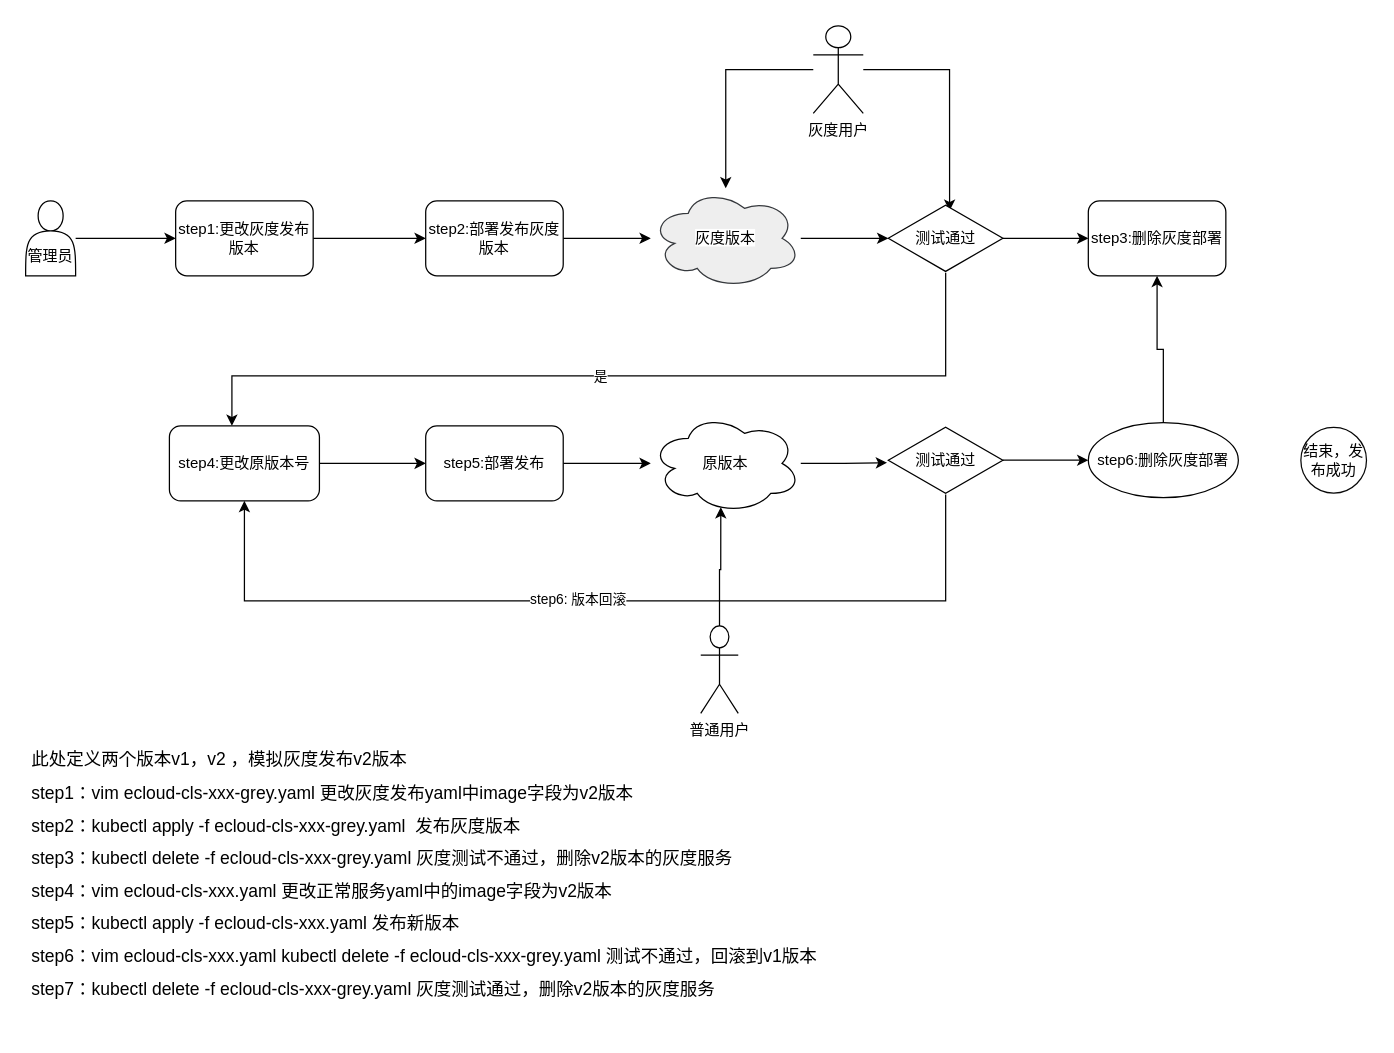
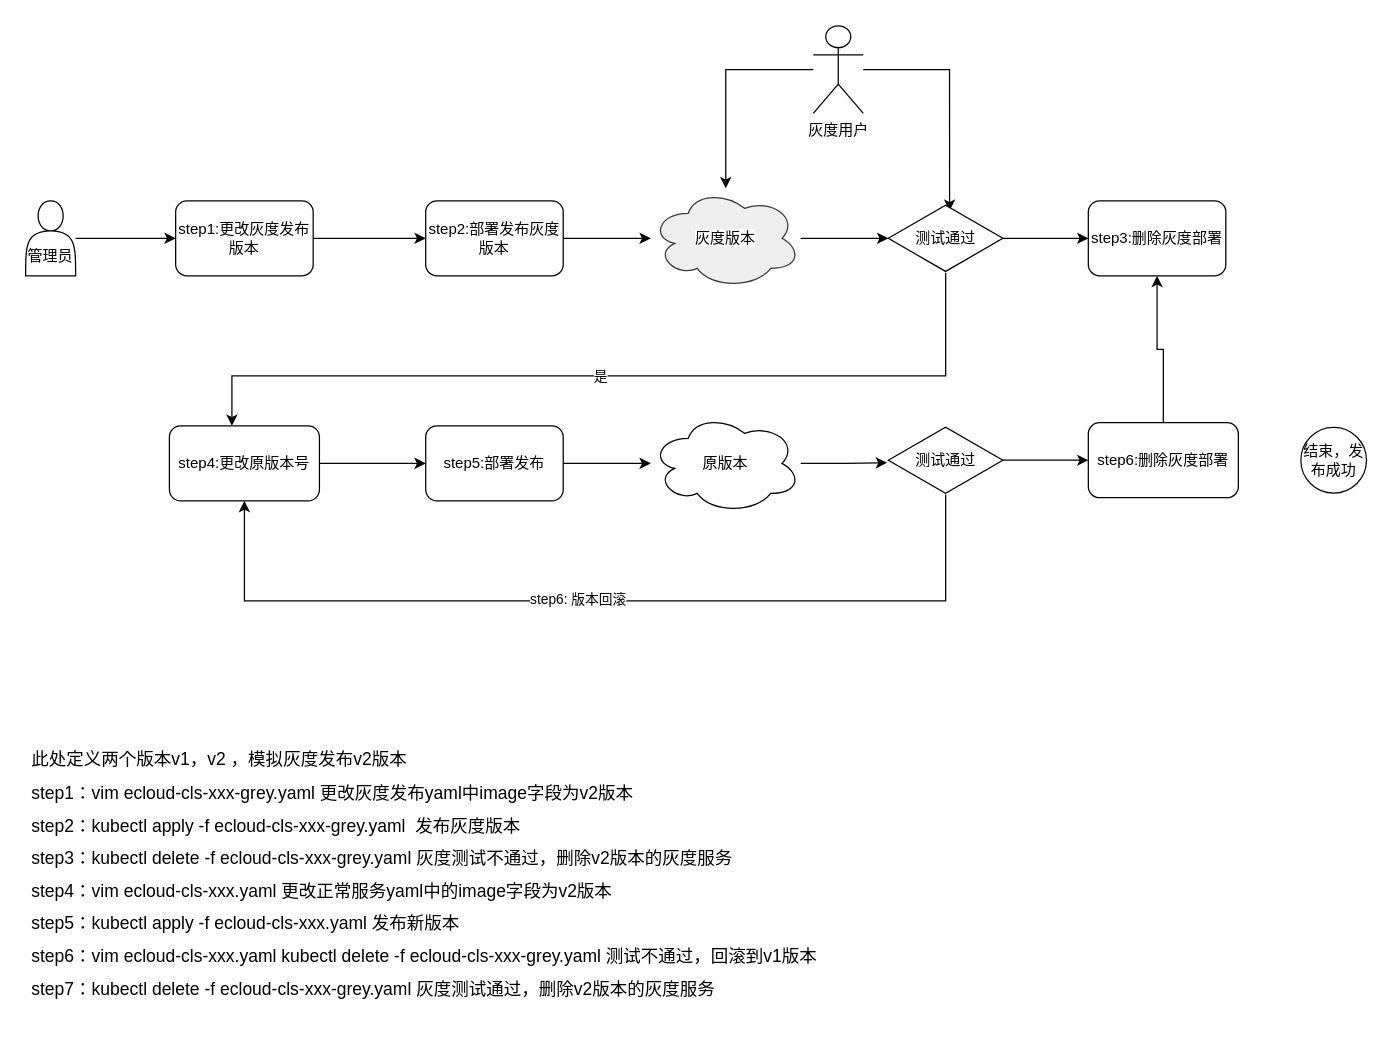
  <mxCell id="0" />
  <mxCell id="1" parent="0" />
  <mxCell id="2" style="edgeStyle=orthogonalEdgeStyle;rounded=0;orthogonalLoop=1;jettySize=auto;html=1;" edge="1" parent="1" source="3" target="5"><mxGeometry relative="1" as="geometry"><mxPoint x="170" y="190" as="targetPoint" /></mxGeometry></mxCell>
  <mxCell id="3" value="&lt;br&gt;&lt;br&gt;管理员" style="shape=actor;whiteSpace=wrap;html=1;" vertex="1" parent="1"><mxGeometry x="20" y="160" width="40" height="60" as="geometry" /></mxCell>
  <mxCell id="4" style="edgeStyle=orthogonalEdgeStyle;rounded=0;orthogonalLoop=1;jettySize=auto;html=1;" edge="1" parent="1" source="5" target="7"><mxGeometry relative="1" as="geometry"><mxPoint x="340" y="190" as="targetPoint" /></mxGeometry></mxCell>
  <mxCell id="5" value="step1:更改灰度发布版本" style="rounded=1;whiteSpace=wrap;html=1;" vertex="1" parent="1"><mxGeometry x="140" y="160" width="110" height="60" as="geometry" /></mxCell>
  <mxCell id="6" style="edgeStyle=orthogonalEdgeStyle;rounded=0;orthogonalLoop=1;jettySize=auto;html=1;" edge="1" parent="1" source="7" target="9"><mxGeometry relative="1" as="geometry"><mxPoint x="570" y="190" as="targetPoint" /></mxGeometry></mxCell>
  <mxCell id="7" value="step2:部署发布灰度版本" style="rounded=1;whiteSpace=wrap;html=1;" vertex="1" parent="1"><mxGeometry x="340" y="160" width="110" height="60" as="geometry" /></mxCell>
  <mxCell id="8" style="edgeStyle=orthogonalEdgeStyle;rounded=0;orthogonalLoop=1;jettySize=auto;html=1;" edge="1" parent="1" source="9" target="16"><mxGeometry relative="1" as="geometry"><mxPoint x="740" y="190" as="targetPoint" /></mxGeometry></mxCell>
  <mxCell id="9" value="&lt;span style=&quot;background-color: rgb(255 , 255 , 255)&quot;&gt;灰度版本&lt;/span&gt;" style="ellipse;shape=cloud;whiteSpace=wrap;html=1;strokeColor=#36393d;fillColor=#eeeeee;" vertex="1" parent="1"><mxGeometry x="520" y="150" width="120" height="80" as="geometry" /></mxCell>
  <mxCell id="10" value="" style="edgeStyle=orthogonalEdgeStyle;rounded=0;orthogonalLoop=1;jettySize=auto;html=1;" edge="1" parent="1" source="12" target="9"><mxGeometry relative="1" as="geometry" /></mxCell>
  <mxCell id="11" style="edgeStyle=orthogonalEdgeStyle;rounded=0;orthogonalLoop=1;jettySize=auto;html=1;entryX=0.535;entryY=0.1;entryDx=0;entryDy=0;entryPerimeter=0;" edge="1" parent="1" source="12" target="16"><mxGeometry relative="1" as="geometry" /></mxCell>
  <mxCell id="12" value="灰度用户" style="shape=umlActor;verticalLabelPosition=bottom;verticalAlign=top;html=1;" vertex="1" parent="1"><mxGeometry x="650" y="20" width="40" height="70" as="geometry" /></mxCell>
  <mxCell id="13" style="edgeStyle=orthogonalEdgeStyle;rounded=0;orthogonalLoop=1;jettySize=auto;html=1;" edge="1" parent="1" source="16" target="18"><mxGeometry relative="1" as="geometry"><Array as="points"><mxPoint x="756" y="300" /><mxPoint x="185" y="300" /></Array></mxGeometry></mxCell>
  <mxCell id="14" value="是" style="edgeLabel;html=1;align=center;verticalAlign=middle;resizable=0;points=[];" vertex="1" connectable="0" parent="13"><mxGeometry x="-0.185" y="5" relative="1" as="geometry"><mxPoint x="-76" y="-5" as="offset" /></mxGeometry></mxCell>
  <mxCell id="15" style="edgeStyle=orthogonalEdgeStyle;rounded=0;orthogonalLoop=1;jettySize=auto;html=1;" edge="1" parent="1" source="16" target="30"><mxGeometry relative="1" as="geometry" /></mxCell>
  <mxCell id="16" value="测试通过" style="html=1;whiteSpace=wrap;aspect=fixed;shape=isoRectangle;" vertex="1" parent="1"><mxGeometry x="710" y="162.5" width="91.67" height="55" as="geometry" /></mxCell>
  <mxCell id="17" style="edgeStyle=orthogonalEdgeStyle;rounded=0;orthogonalLoop=1;jettySize=auto;html=1;" edge="1" parent="1" source="18" target="20"><mxGeometry relative="1" as="geometry"><mxPoint x="340" y="370" as="targetPoint" /></mxGeometry></mxCell>
  <mxCell id="18" value="step4:更改原版本号" style="rounded=1;whiteSpace=wrap;html=1;" vertex="1" parent="1"><mxGeometry x="135" y="340" width="120" height="60" as="geometry" /></mxCell>
  <mxCell id="19" value="" style="edgeStyle=orthogonalEdgeStyle;rounded=0;orthogonalLoop=1;jettySize=auto;html=1;" edge="1" parent="1" source="20" target="22"><mxGeometry relative="1" as="geometry"><mxPoint x="550" y="370" as="targetPoint" /></mxGeometry></mxCell>
  <mxCell id="20" value="step5:部署发布" style="rounded=1;whiteSpace=wrap;html=1;" vertex="1" parent="1"><mxGeometry x="340" y="340" width="110" height="60" as="geometry" /></mxCell>
  <mxCell id="21" style="edgeStyle=orthogonalEdgeStyle;rounded=0;orthogonalLoop=1;jettySize=auto;html=1;entryX=-0.011;entryY=0.536;entryDx=0;entryDy=0;entryPerimeter=0;" edge="1" parent="1" source="22" target="26"><mxGeometry relative="1" as="geometry"><mxPoint x="840" y="370" as="targetPoint" /></mxGeometry></mxCell>
  <mxCell id="22" value="原版本" style="ellipse;shape=cloud;whiteSpace=wrap;html=1;" vertex="1" parent="1"><mxGeometry x="520" y="330" width="120" height="80" as="geometry" /></mxCell>
  <mxCell id="23" style="edgeStyle=orthogonalEdgeStyle;rounded=0;orthogonalLoop=1;jettySize=auto;html=1;entryX=0.5;entryY=1;entryDx=0;entryDy=0;" edge="1" parent="1" source="26" target="18"><mxGeometry relative="1" as="geometry"><Array as="points"><mxPoint x="756" y="480" /><mxPoint x="195" y="480" /></Array></mxGeometry></mxCell>
  <mxCell id="24" value="step6:&amp;nbsp;版本回滚" style="edgeLabel;html=1;align=center;verticalAlign=middle;resizable=0;points=[];" vertex="1" connectable="0" parent="23"><mxGeometry x="0.043" y="-2" relative="1" as="geometry"><mxPoint as="offset" /></mxGeometry></mxCell>
  <mxCell id="25" style="edgeStyle=orthogonalEdgeStyle;rounded=0;orthogonalLoop=1;jettySize=auto;html=1;entryX=0;entryY=0.5;entryDx=0;entryDy=0;" edge="1" parent="1" source="26" target="33"><mxGeometry relative="1" as="geometry" /></mxCell>
  <mxCell id="26" value="测试通过" style="html=1;whiteSpace=wrap;aspect=fixed;shape=isoRectangle;" vertex="1" parent="1"><mxGeometry x="710" y="340" width="91.67" height="55" as="geometry" /></mxCell>
  <mxCell id="27" value="结束，发布成功" style="ellipse;whiteSpace=wrap;html=1;aspect=fixed;strokeColor=#080808;" vertex="1" parent="1"><mxGeometry x="1040" y="341.25" width="52.5" height="52.5" as="geometry" /></mxCell>
- <mxCell id="28" style="edgeStyle=orthogonalEdgeStyle;rounded=0;orthogonalLoop=1;jettySize=auto;html=1;exitX=0.5;exitY=0;exitDx=0;exitDy=0;exitPerimeter=0;entryX=0.467;entryY=0.938;entryDx=0;entryDy=0;entryPerimeter=0;" edge="1" parent="1" source="29" target="22"><mxGeometry relative="1" as="geometry" /></mxCell>
- <mxCell id="29" value="普通用户" style="shape=umlActor;verticalLabelPosition=bottom;verticalAlign=top;html=1;" vertex="1" parent="1"><mxGeometry x="560" y="500" width="30" height="70" as="geometry" /></mxCell>
  <mxCell id="30" value="step3:删除灰度部署" style="rounded=1;whiteSpace=wrap;html=1;" vertex="1" parent="1"><mxGeometry x="870" y="160" width="110" height="60" as="geometry" /></mxCell>
  <mxCell id="31" value="&lt;h1 style=&quot;font-size: 14px&quot;&gt;&lt;span style=&quot;font-weight: normal&quot;&gt;&lt;font style=&quot;font-size: 14px&quot;&gt;此处定义两个版本v1，v2 ，模拟灰度发布v2版本&lt;/font&gt;&lt;/span&gt;&lt;/h1&gt;&lt;h1 style=&quot;font-size: 14px&quot;&gt;&lt;span style=&quot;font-weight: normal&quot;&gt;&lt;font style=&quot;font-size: 14px&quot;&gt;step1：vim ecloud-cls-xxx-grey.yaml 更改灰度发布yaml中image字段为v2版本&lt;/font&gt;&lt;/span&gt;&lt;/h1&gt;&lt;h1 style=&quot;font-size: 14px&quot;&gt;&lt;span style=&quot;font-weight: normal&quot;&gt;&lt;font style=&quot;font-size: 14px&quot;&gt;step2：kubectl apply -f ecloud-cls-xxx-grey.yaml&amp;nbsp; 发布灰度版本&lt;/font&gt;&lt;/span&gt;&lt;/h1&gt;&lt;h1 style=&quot;font-size: 14px&quot;&gt;&lt;span style=&quot;font-weight: normal&quot;&gt;&lt;font style=&quot;font-size: 14px&quot;&gt;step3：kubectl delete -f ecloud-cls-xxx-grey.yaml 灰度测试不通过，删除v2版本的灰度服务&lt;/font&gt;&lt;/span&gt;&lt;/h1&gt;&lt;h1 style=&quot;font-size: 14px&quot;&gt;&lt;span style=&quot;font-weight: normal&quot;&gt;&lt;font style=&quot;font-size: 14px&quot;&gt;step4：vim ecloud-cls-xxx.yaml 更改正常服务yaml中的image字段为v2版本&lt;/font&gt;&lt;/span&gt;&lt;/h1&gt;&lt;h1 style=&quot;font-size: 14px&quot;&gt;&lt;span style=&quot;font-weight: normal&quot;&gt;&lt;font style=&quot;font-size: 14px&quot;&gt;step5：kubectl apply -f ecloud-cls-xxx.yaml 发布新版本&lt;/font&gt;&lt;/span&gt;&lt;/h1&gt;&lt;h1 style=&quot;font-size: 14px&quot;&gt;&lt;span style=&quot;font-weight: normal&quot;&gt;&lt;font style=&quot;font-size: 14px&quot;&gt;step6：vim ecloud-cls-xxx.yaml kubectl delete -f ecloud-cls-xxx-grey.yaml 测试不通过，回滚到v1版本&lt;/font&gt;&lt;/span&gt;&lt;/h1&gt;&lt;div&gt;&lt;font&gt;&lt;span style=&quot;font-size: 14px&quot;&gt;step7：kubectl delete -f ecloud-cls-xxx-grey.yaml 灰度测试通过，删除v2版本的灰度服务&lt;/span&gt;&lt;br&gt;&lt;/font&gt;&lt;/div&gt;" style="text;html=1;strokeColor=none;fillColor=none;spacing=5;spacingTop=-20;whiteSpace=wrap;overflow=hidden;rounded=0;" vertex="1" parent="1"><mxGeometry x="20" y="600" width="670" height="220" as="geometry" /></mxCell>
  <mxCell id="32" style="edgeStyle=orthogonalEdgeStyle;rounded=0;orthogonalLoop=1;jettySize=auto;html=1;" edge="1" parent="1" source="33" target="30"><mxGeometry relative="1" as="geometry" /></mxCell>
- <mxCell id="33" value="step6:删除灰度部署" style="ellipse;whiteSpace=wrap;html=1;" vertex="1" parent="1"><mxGeometry x="870" y="337.5" width="120" height="60" as="geometry" /></mxCell>
+ <mxCell id="33" value="step6:删除灰度部署" style="rounded=1;whiteSpace=wrap;html=1;" vertex="1" parent="1"><mxGeometry x="870" y="337.5" width="120" height="60" as="geometry" /></mxCell>
